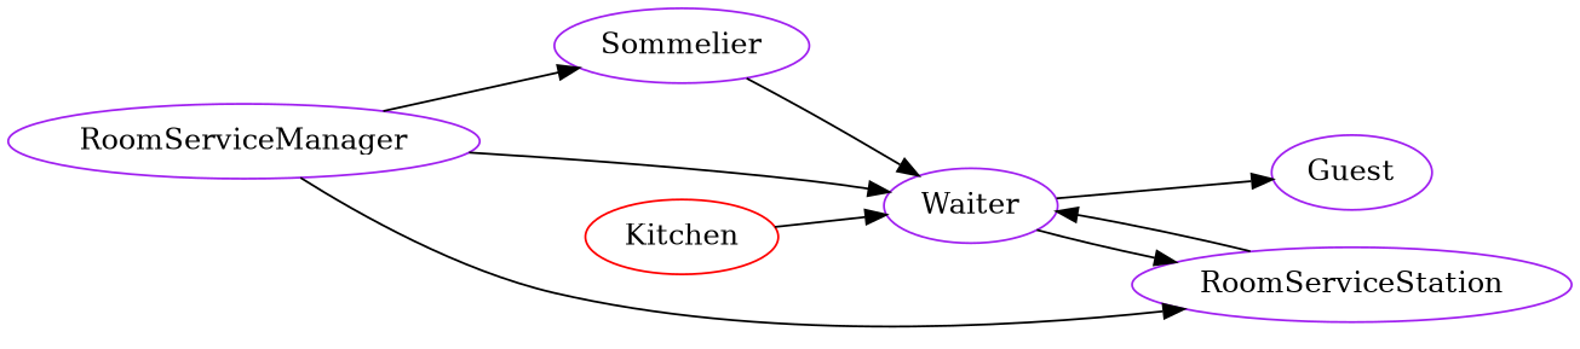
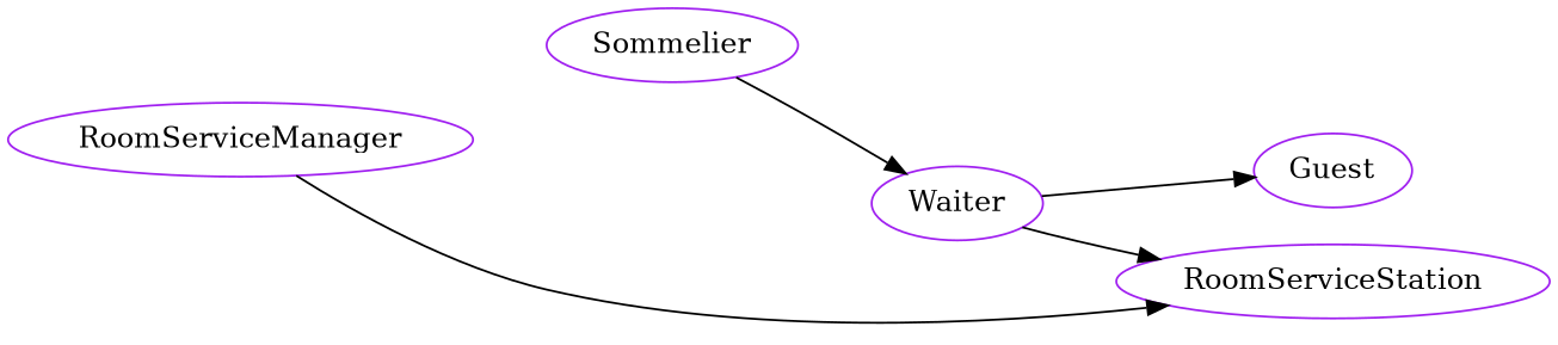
  digraph {
    rankdir=LR
    node [color=purple]
    RoomServiceManager
    Sommelier
    Waiter
    RoomServiceStation
-   Kitchen [color=red]
    Guest
-   RoomServiceManager -> Sommelier
-   RoomServiceManager -> Waiter
    RoomServiceManager -> RoomServiceStation
    Sommelier -> Waiter
    Waiter -> RoomServiceStation
    Waiter -> Guest
-   RoomServiceStation -> Waiter
-   Kitchen -> Waiter
  }
